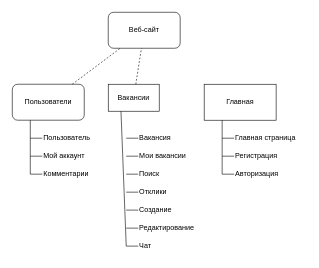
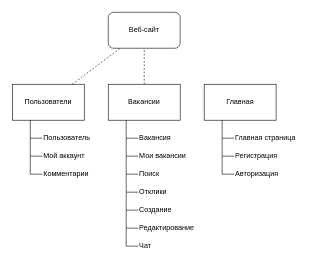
  <mxCell id="0" />
  <mxCell id="1" parent="0" />
  <mxCell id="2" value="Веб-сайт" style="whiteSpace=wrap;html=1;rounded=1;" vertex="1" parent="1"><mxGeometry x="180" y="20" width="120" height="60" as="geometry" /></mxCell>
- <mxCell id="3" value="Пользователи" style="whiteSpace=wrap;html=1;rounded=1;" vertex="1" parent="1"><mxGeometry x="20" y="140" width="120" height="60" as="geometry" /></mxCell>
+ <mxCell id="3" value="Пользователи" style="rounded=0;whiteSpace=wrap;html=1;" vertex="1" parent="1"><mxGeometry x="20" y="140" width="120" height="60" as="geometry" /></mxCell>
  <mxCell id="4" value="" style="endArrow=none;html=1;entryX=0.25;entryY=1;entryDx=0;entryDy=0;" edge="1" parent="1" target="3"><mxGeometry width="50" height="50" relative="1" as="geometry"><mxPoint x="50" y="290" as="sourcePoint" /><mxPoint x="80" y="250" as="targetPoint" /></mxGeometry></mxCell>
  <mxCell id="5" value="" style="endArrow=none;html=1;" edge="1" parent="1"><mxGeometry width="50" height="50" relative="1" as="geometry"><mxPoint x="50" y="230" as="sourcePoint" /><mxPoint x="70" y="230" as="targetPoint" /></mxGeometry></mxCell>
  <mxCell id="6" value="Пользователь" style="text;html=1;align=left;verticalAlign=middle;resizable=0;points=[];autosize=1;strokeColor=none;fillColor=none;" vertex="1" parent="1"><mxGeometry x="70" y="215" width="100" height="30" as="geometry" /></mxCell>
  <mxCell id="7" value="" style="endArrow=none;html=1;" edge="1" parent="1"><mxGeometry width="50" height="50" relative="1" as="geometry"><mxPoint x="50" y="260" as="sourcePoint" /><mxPoint x="70" y="260" as="targetPoint" /></mxGeometry></mxCell>
  <mxCell id="8" value="Мой аккаунт" style="text;html=1;align=left;verticalAlign=middle;resizable=0;points=[];autosize=1;strokeColor=none;fillColor=none;" vertex="1" parent="1"><mxGeometry x="70" y="245" width="90" height="30" as="geometry" /></mxCell>
  <mxCell id="9" value="" style="endArrow=none;html=1;" edge="1" parent="1"><mxGeometry width="50" height="50" relative="1" as="geometry"><mxPoint x="50" y="290" as="sourcePoint" /><mxPoint x="70" y="290" as="targetPoint" /></mxGeometry></mxCell>
  <mxCell id="10" value="Комментарии" style="text;html=1;align=left;verticalAlign=middle;resizable=0;points=[];autosize=1;strokeColor=none;fillColor=none;" vertex="1" parent="1"><mxGeometry x="70" y="275" width="100" height="30" as="geometry" /></mxCell>
- <mxCell id="11" value="Вакансии" style="rounded=0;whiteSpace=wrap;html=1;" vertex="1" parent="1"><mxGeometry x="180" y="140" width="85" height="45" as="geometry" /></mxCell>
+ <mxCell id="11" value="Вакансии" style="rounded=0;whiteSpace=wrap;html=1;" vertex="1" parent="1"><mxGeometry x="180" y="140" width="120" height="60" as="geometry" /></mxCell>
  <mxCell id="12" value="" style="endArrow=none;html=1;entryX=0.25;entryY=1;entryDx=0;entryDy=0;" edge="1" parent="1" target="11"><mxGeometry width="50" height="50" relative="1" as="geometry"><mxPoint x="210" y="410" as="sourcePoint" /><mxPoint x="240" y="250" as="targetPoint" /></mxGeometry></mxCell>
  <mxCell id="13" value="" style="endArrow=none;html=1;" edge="1" parent="1"><mxGeometry width="50" height="50" relative="1" as="geometry"><mxPoint x="210" y="230" as="sourcePoint" /><mxPoint x="230" y="230" as="targetPoint" /></mxGeometry></mxCell>
  <mxCell id="14" value="Вакансия" style="text;html=1;align=left;verticalAlign=middle;resizable=0;points=[];autosize=1;strokeColor=none;fillColor=none;" vertex="1" parent="1"><mxGeometry x="230" y="215" width="80" height="30" as="geometry" /></mxCell>
  <mxCell id="15" value="" style="endArrow=none;html=1;" edge="1" parent="1"><mxGeometry width="50" height="50" relative="1" as="geometry"><mxPoint x="210" y="260" as="sourcePoint" /><mxPoint x="230" y="260" as="targetPoint" /></mxGeometry></mxCell>
  <mxCell id="16" value="Мои вакансии" style="text;html=1;align=left;verticalAlign=middle;resizable=0;points=[];autosize=1;strokeColor=none;fillColor=none;" vertex="1" parent="1"><mxGeometry x="230" y="245" width="100" height="30" as="geometry" /></mxCell>
  <mxCell id="17" value="" style="endArrow=none;html=1;" edge="1" parent="1"><mxGeometry width="50" height="50" relative="1" as="geometry"><mxPoint x="210" y="290" as="sourcePoint" /><mxPoint x="230" y="290" as="targetPoint" /></mxGeometry></mxCell>
  <mxCell id="18" value="Поиск" style="text;html=1;align=left;verticalAlign=middle;resizable=0;points=[];autosize=1;strokeColor=none;fillColor=none;" vertex="1" parent="1"><mxGeometry x="230" y="275" width="60" height="30" as="geometry" /></mxCell>
  <mxCell id="19" value="" style="endArrow=none;html=1;" edge="1" parent="1"><mxGeometry width="50" height="50" relative="1" as="geometry"><mxPoint x="210" y="320" as="sourcePoint" /><mxPoint x="230" y="320" as="targetPoint" /></mxGeometry></mxCell>
  <mxCell id="20" value="Отклики" style="text;html=1;align=left;verticalAlign=middle;resizable=0;points=[];autosize=1;strokeColor=none;fillColor=none;" vertex="1" parent="1"><mxGeometry x="230" y="305" width="70" height="30" as="geometry" /></mxCell>
  <mxCell id="21" value="" style="endArrow=none;html=1;" edge="1" parent="1"><mxGeometry width="50" height="50" relative="1" as="geometry"><mxPoint x="210" y="349.94" as="sourcePoint" /><mxPoint x="230" y="349.94" as="targetPoint" /></mxGeometry></mxCell>
  <mxCell id="22" value="Создание" style="text;html=1;align=left;verticalAlign=middle;resizable=0;points=[];autosize=1;strokeColor=none;fillColor=none;" vertex="1" parent="1"><mxGeometry x="230" y="335" width="80" height="30" as="geometry" /></mxCell>
  <mxCell id="23" value="" style="endArrow=none;html=1;" edge="1" parent="1"><mxGeometry width="50" height="50" relative="1" as="geometry"><mxPoint x="210" y="380" as="sourcePoint" /><mxPoint x="230" y="380" as="targetPoint" /></mxGeometry></mxCell>
  <mxCell id="24" value="Редактирование" style="text;html=1;align=left;verticalAlign=middle;resizable=0;points=[];autosize=1;strokeColor=none;fillColor=none;" vertex="1" parent="1"><mxGeometry x="230" y="365" width="110" height="30" as="geometry" /></mxCell>
  <mxCell id="25" value="" style="endArrow=none;html=1;" edge="1" parent="1"><mxGeometry width="50" height="50" relative="1" as="geometry"><mxPoint x="210" y="410" as="sourcePoint" /><mxPoint x="230" y="410" as="targetPoint" /></mxGeometry></mxCell>
  <mxCell id="26" value="Чат" style="text;html=1;align=left;verticalAlign=middle;resizable=0;points=[];autosize=1;strokeColor=none;fillColor=none;" vertex="1" parent="1"><mxGeometry x="230" y="395" width="40" height="30" as="geometry" /></mxCell>
  <mxCell id="27" value="Главная" style="rounded=0;whiteSpace=wrap;html=1;" vertex="1" parent="1"><mxGeometry x="340" y="140" width="120" height="60" as="geometry" /></mxCell>
  <mxCell id="28" value="" style="endArrow=none;html=1;entryX=0.25;entryY=1;entryDx=0;entryDy=0;" edge="1" parent="1"><mxGeometry width="50" height="50" relative="1" as="geometry"><mxPoint x="370" y="290" as="sourcePoint" /><mxPoint x="370" y="200" as="targetPoint" /></mxGeometry></mxCell>
  <mxCell id="29" value="" style="endArrow=none;html=1;" edge="1" parent="1"><mxGeometry width="50" height="50" relative="1" as="geometry"><mxPoint x="370" y="230" as="sourcePoint" /><mxPoint x="390" y="230" as="targetPoint" /></mxGeometry></mxCell>
  <mxCell id="30" value="Главная страница" style="text;html=1;align=left;verticalAlign=middle;resizable=0;points=[];autosize=1;strokeColor=none;fillColor=none;" vertex="1" parent="1"><mxGeometry x="390" y="215" width="120" height="30" as="geometry" /></mxCell>
  <mxCell id="31" value="" style="endArrow=none;html=1;" edge="1" parent="1"><mxGeometry width="50" height="50" relative="1" as="geometry"><mxPoint x="370" y="260" as="sourcePoint" /><mxPoint x="390" y="260" as="targetPoint" /></mxGeometry></mxCell>
  <mxCell id="32" value="Регистрация" style="text;html=1;align=left;verticalAlign=middle;resizable=0;points=[];autosize=1;strokeColor=none;fillColor=none;" vertex="1" parent="1"><mxGeometry x="390" y="245" width="90" height="30" as="geometry" /></mxCell>
  <mxCell id="33" value="" style="endArrow=none;html=1;" edge="1" parent="1"><mxGeometry width="50" height="50" relative="1" as="geometry"><mxPoint x="370" y="290" as="sourcePoint" /><mxPoint x="390" y="290" as="targetPoint" /></mxGeometry></mxCell>
  <mxCell id="34" value="Авторизация" style="text;html=1;align=left;verticalAlign=middle;resizable=0;points=[];autosize=1;strokeColor=none;fillColor=none;" vertex="1" parent="1"><mxGeometry x="390" y="275" width="100" height="30" as="geometry" /></mxCell>
  <mxCell id="35" value="" style="endArrow=none;html=1;dashed=1;" edge="1" parent="1" source="3" target="2"><mxGeometry width="50" height="50" relative="1" as="geometry"><mxPoint x="90" y="100" as="sourcePoint" /><mxPoint x="140" y="50" as="targetPoint" /></mxGeometry></mxCell>
  <mxCell id="36" value="" style="endArrow=none;html=1;dashed=1;" edge="1" parent="1" source="11" target="2"><mxGeometry width="50" height="50" relative="1" as="geometry"><mxPoint x="60" y="70" as="sourcePoint" /><mxPoint x="110" y="20" as="targetPoint" /></mxGeometry></mxCell>
